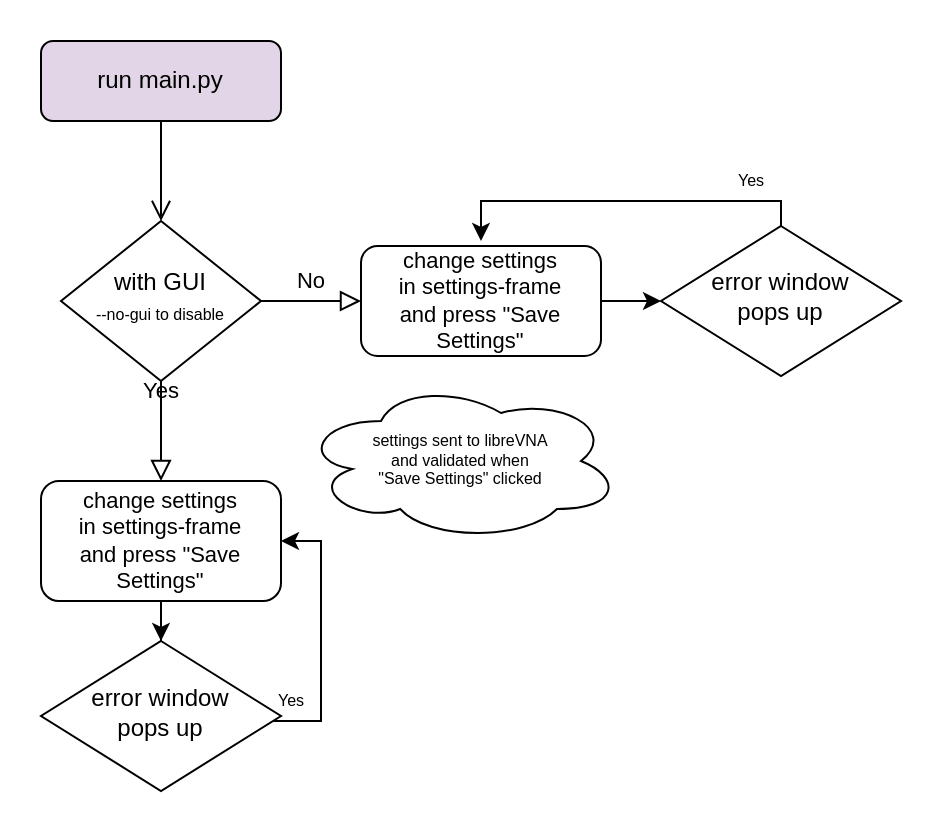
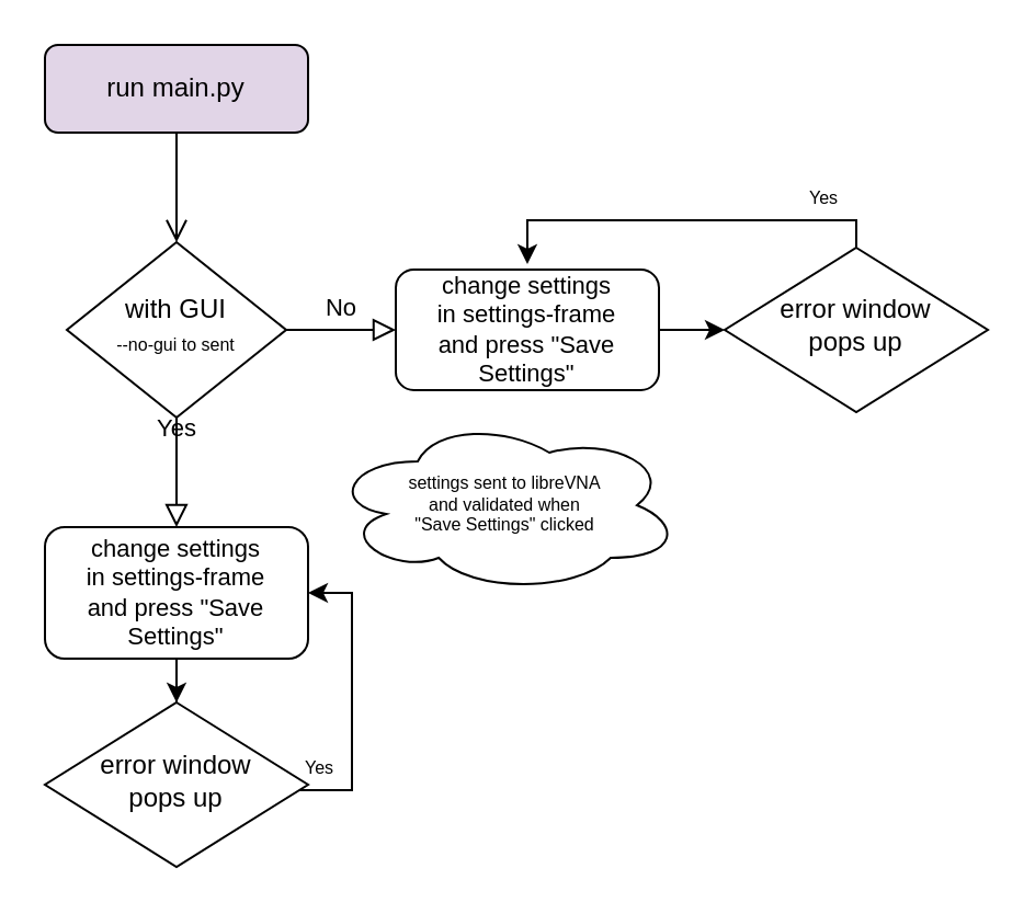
  <mxCell id="0" />
  <mxCell id="1" parent="0" />
  <mxCell id="2" value="" style="rounded=0;html=1;jettySize=auto;orthogonalLoop=1;fontSize=11;endArrow=open;endFill=0;endSize=8;strokeWidth=1;shadow=0;labelBackgroundColor=none;edgeStyle=orthogonalEdgeStyle;" parent="1" source="3" target="6" edge="1"><mxGeometry relative="1" as="geometry" /></mxCell>
  <mxCell id="3" value="run main.py" style="rounded=1;whiteSpace=wrap;html=1;fontSize=12;glass=0;strokeWidth=1;shadow=0;fillColor=#e1d5e7;" parent="1" vertex="1"><mxGeometry x="20" y="20" width="120" height="40" as="geometry" /></mxCell>
  <mxCell id="4" value="Yes" style="rounded=0;html=1;jettySize=auto;orthogonalLoop=1;fontSize=11;endArrow=block;endFill=0;endSize=8;strokeWidth=1;shadow=0;labelBackgroundColor=none;edgeStyle=orthogonalEdgeStyle;" parent="1" source="6" edge="1"><mxGeometry y="20" relative="1" as="geometry"><mxPoint as="offset" /><mxPoint x="80" y="240" as="targetPoint" /></mxGeometry></mxCell>
  <mxCell id="5" value="No" style="edgeStyle=orthogonalEdgeStyle;rounded=0;html=1;jettySize=auto;orthogonalLoop=1;fontSize=11;endArrow=block;endFill=0;endSize=8;strokeWidth=1;shadow=0;labelBackgroundColor=none;" parent="1" source="6" target="8" edge="1"><mxGeometry y="10" relative="1" as="geometry"><mxPoint as="offset" /></mxGeometry></mxCell>
- <mxCell id="6" value="&lt;div&gt;with GUI&lt;/div&gt;&lt;div&gt;&lt;font style=&quot;font-size: 9px&quot;&gt;&lt;font style=&quot;font-size: 8px&quot;&gt;--no-gui to disable&lt;/font&gt;&lt;br&gt;&lt;/font&gt;&lt;/div&gt;" style="rhombus;whiteSpace=wrap;html=1;shadow=0;fontFamily=Helvetica;fontSize=12;align=center;strokeWidth=1;spacing=6;spacingTop=-4;" parent="1" vertex="1"><mxGeometry x="30" y="110" width="100" height="80" as="geometry" /></mxCell>
+ <mxCell id="6" value="&lt;div&gt;with GUI&lt;/div&gt;&lt;div&gt;&lt;font style=&quot;font-size: 9px&quot;&gt;&lt;font style=&quot;font-size: 8px&quot;&gt;--no-gui to sent&lt;/font&gt;&lt;br&gt;&lt;/font&gt;&lt;/div&gt;" style="rhombus;whiteSpace=wrap;html=1;shadow=0;fontFamily=Helvetica;fontSize=12;align=center;strokeWidth=1;spacing=6;spacingTop=-4;" parent="1" vertex="1"><mxGeometry x="30" y="110" width="100" height="80" as="geometry" /></mxCell>
  <mxCell id="7" value="" style="edgeStyle=orthogonalEdgeStyle;rounded=0;orthogonalLoop=1;jettySize=auto;html=1;fontSize=8;" edge="1" parent="1" source="8" target="15"><mxGeometry relative="1" as="geometry" /></mxCell>
  <mxCell id="8" value="&lt;div&gt;&lt;div style=&quot;font-size: 11px&quot;&gt;&lt;font style=&quot;font-size: 11px&quot;&gt;change settings&lt;/font&gt;&lt;/div&gt;&lt;div style=&quot;font-size: 11px&quot;&gt;&lt;font style=&quot;font-size: 11px&quot;&gt;in settings-frame&lt;/font&gt;&lt;/div&gt;&lt;div style=&quot;font-size: 11px&quot;&gt;&lt;font style=&quot;font-size: 11px&quot;&gt;and press &lt;/font&gt;&quot;Save Settings&quot;&lt;/div&gt;&lt;/div&gt;" style="rounded=1;whiteSpace=wrap;html=1;fontSize=12;glass=0;strokeWidth=1;shadow=0;" parent="1" vertex="1"><mxGeometry x="180" y="122.5" width="120" height="55" as="geometry" /></mxCell>
  <mxCell id="9" value="" style="edgeStyle=orthogonalEdgeStyle;rounded=0;orthogonalLoop=1;jettySize=auto;html=1;fontSize=8;" edge="1" parent="1" source="10" target="13"><mxGeometry relative="1" as="geometry" /></mxCell>
  <mxCell id="10" value="&lt;p style=&quot;line-height: 0.7&quot;&gt;&lt;/p&gt;&lt;div style=&quot;font-size: 11px&quot;&gt;&lt;font style=&quot;font-size: 11px&quot;&gt;change settings&lt;/font&gt;&lt;/div&gt;&lt;div style=&quot;font-size: 11px&quot;&gt;&lt;font style=&quot;font-size: 11px&quot;&gt;in settings-frame&lt;/font&gt;&lt;/div&gt;&lt;div style=&quot;font-size: 11px&quot;&gt;&lt;font style=&quot;font-size: 11px&quot;&gt;and press &lt;/font&gt;&quot;Save Settings&quot;&lt;/div&gt;&lt;p&gt;&lt;/p&gt;" style="rounded=1;whiteSpace=wrap;html=1;fontSize=12;glass=0;strokeWidth=1;shadow=0;" parent="1" vertex="1"><mxGeometry x="20" y="240" width="120" height="60" as="geometry" /></mxCell>
  <mxCell id="11" value="&lt;div&gt;settings sent to libreVNA&lt;/div&gt;&lt;div&gt;and validated when &lt;br&gt;&lt;/div&gt;&lt;div&gt;&quot;Save Settings&quot; clicked&lt;br&gt;&lt;/div&gt;" style="ellipse;shape=cloud;whiteSpace=wrap;html=1;fontSize=8;" vertex="1" parent="1"><mxGeometry x="150" y="190" width="160" height="80" as="geometry" /></mxCell>
  <mxCell id="12" value="" style="edgeStyle=orthogonalEdgeStyle;rounded=0;orthogonalLoop=1;jettySize=auto;html=1;fontSize=8;entryX=1;entryY=0.5;entryDx=0;entryDy=0;" edge="1" parent="1" source="13" target="10"><mxGeometry relative="1" as="geometry"><mxPoint x="160" y="270" as="targetPoint" /><Array as="points"><mxPoint x="160" y="360" /><mxPoint x="160" y="270" /></Array></mxGeometry></mxCell>
  <mxCell id="13" value="&lt;div&gt;error window&lt;/div&gt;&lt;div&gt;pops up&lt;br&gt;&lt;/div&gt;" style="rhombus;whiteSpace=wrap;html=1;shadow=0;fontFamily=Helvetica;fontSize=12;align=center;strokeWidth=1;spacing=6;spacingTop=-4;" vertex="1" parent="1"><mxGeometry x="20" y="320" width="120" height="75" as="geometry" /></mxCell>
  <mxCell id="14" value="" style="edgeStyle=orthogonalEdgeStyle;rounded=0;orthogonalLoop=1;jettySize=auto;html=1;fontSize=11;" edge="1" parent="1" source="15"><mxGeometry relative="1" as="geometry"><mxPoint x="240" y="120" as="targetPoint" /><Array as="points"><mxPoint x="390" y="100" /><mxPoint x="240" y="100" /></Array></mxGeometry></mxCell>
  <mxCell id="15" value="&lt;div&gt;error window&lt;/div&gt;&lt;div&gt;pops up&lt;br&gt;&lt;/div&gt;" style="rhombus;whiteSpace=wrap;html=1;shadow=0;fontFamily=Helvetica;fontSize=12;align=center;strokeWidth=1;spacing=6;spacingTop=-4;" vertex="1" parent="1"><mxGeometry x="330" y="112.5" width="120" height="75" as="geometry" /></mxCell>
  <mxCell id="16" value="Yes" style="text;html=1;align=center;verticalAlign=middle;resizable=0;points=[];autosize=1;strokeColor=none;fillColor=none;fontSize=8;" vertex="1" parent="1"><mxGeometry x="130" y="340" width="30" height="20" as="geometry" /></mxCell>
  <mxCell id="17" value="Yes" style="text;html=1;align=center;verticalAlign=middle;resizable=0;points=[];autosize=1;strokeColor=none;fillColor=none;fontSize=8;" vertex="1" parent="1"><mxGeometry x="360" y="80" width="30" height="20" as="geometry" /></mxCell>
